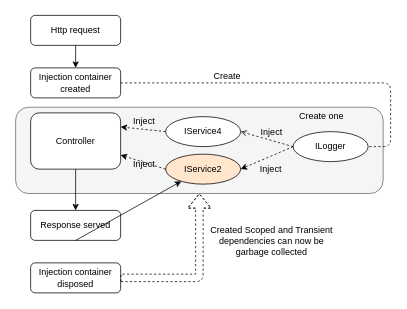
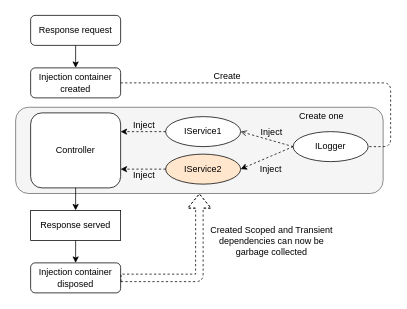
  <mxCell id="0" />
  <mxCell id="1" parent="0" />
  <mxCell id="2" value="" style="rounded=1;whiteSpace=wrap;html=1;fillColor=#f5f5f5;strokeColor=#666666;fontColor=#333333;" vertex="1" parent="1"><mxGeometry x="20" y="142.5" width="490" height="115" as="geometry" /></mxCell>
- <mxCell id="3" value="Http request" style="rounded=1;whiteSpace=wrap;html=1;fontSize=12;glass=0;strokeWidth=1;shadow=0;" parent="1" vertex="1"><mxGeometry x="40" y="20" width="120" height="40" as="geometry" /></mxCell>
+ <mxCell id="3" value="Response request" style="rounded=1;whiteSpace=wrap;html=1;fontSize=12;glass=0;strokeWidth=1;shadow=0;" parent="1" vertex="1"><mxGeometry x="40" y="20" width="120" height="40" as="geometry" /></mxCell>
  <mxCell id="4" value="Injection container&lt;br&gt;created" style="rounded=1;whiteSpace=wrap;html=1;fontSize=12;glass=0;strokeWidth=1;shadow=0;" vertex="1" parent="1"><mxGeometry x="40" y="90" width="120" height="40" as="geometry" /></mxCell>
  <mxCell id="5" value="" style="endArrow=classic;html=1;exitX=0.5;exitY=1;exitDx=0;exitDy=0;entryX=0.5;entryY=0;entryDx=0;entryDy=0;" edge="1" parent="1" source="3" target="4"><mxGeometry width="50" height="50" relative="1" as="geometry"><mxPoint x="230" y="130" as="sourcePoint" /><mxPoint x="280" y="80" as="targetPoint" /></mxGeometry></mxCell>
- <mxCell id="6" value="Controller" style="rounded=1;whiteSpace=wrap;html=1;fontSize=12;glass=0;strokeWidth=1;shadow=0;" vertex="1" parent="1"><mxGeometry x="40" y="150" width="120" height="75" as="geometry" /></mxCell>
+ <mxCell id="6" value="Controller" style="rounded=1;whiteSpace=wrap;html=1;fontSize=12;glass=0;strokeWidth=1;shadow=0;" vertex="1" parent="1"><mxGeometry x="40" y="150" width="120" height="100" as="geometry" /></mxCell>
  <mxCell id="7" value="ILogger" style="ellipse;whiteSpace=wrap;html=1;align=center;newEdgeStyle={&quot;edgeStyle&quot;:&quot;entityRelationEdgeStyle&quot;,&quot;startArrow&quot;:&quot;none&quot;,&quot;endArrow&quot;:&quot;none&quot;,&quot;segment&quot;:10,&quot;curved&quot;:1};treeFolding=1;treeMoving=1;" vertex="1" parent="1"><mxGeometry x="390" y="175" width="100" height="40" as="geometry" /></mxCell>
- <mxCell id="8" value="IService4" style="ellipse;whiteSpace=wrap;html=1;align=center;newEdgeStyle={&quot;edgeStyle&quot;:&quot;entityRelationEdgeStyle&quot;,&quot;startArrow&quot;:&quot;none&quot;,&quot;endArrow&quot;:&quot;none&quot;,&quot;segment&quot;:10,&quot;curved&quot;:1};treeFolding=1;treeMoving=1;" vertex="1" parent="1"><mxGeometry x="220" y="155" width="100" height="40" as="geometry" /></mxCell>
+ <mxCell id="8" value="IService1" style="ellipse;whiteSpace=wrap;html=1;align=center;newEdgeStyle={&quot;edgeStyle&quot;:&quot;entityRelationEdgeStyle&quot;,&quot;startArrow&quot;:&quot;none&quot;,&quot;endArrow&quot;:&quot;none&quot;,&quot;segment&quot;:10,&quot;curved&quot;:1};treeFolding=1;treeMoving=1;" vertex="1" parent="1"><mxGeometry x="220" y="155" width="100" height="40" as="geometry" /></mxCell>
  <mxCell id="9" value="IService2" style="ellipse;whiteSpace=wrap;html=1;align=center;newEdgeStyle={&quot;edgeStyle&quot;:&quot;entityRelationEdgeStyle&quot;,&quot;startArrow&quot;:&quot;none&quot;,&quot;endArrow&quot;:&quot;none&quot;,&quot;segment&quot;:10,&quot;curved&quot;:1};treeFolding=1;treeMoving=1;fillColor=#ffe6cc;" vertex="1" parent="1"><mxGeometry x="220" y="205" width="100" height="40" as="geometry" /></mxCell>
  <mxCell id="10" value="" style="html=1;dashed=1;exitX=0;exitY=0.5;exitDx=0;exitDy=0;entryX=1;entryY=0.5;entryDx=0;entryDy=0;endArrow=open;" edge="1" parent="1" source="7" target="8"><mxGeometry width="50" height="50" relative="1" as="geometry"><mxPoint x="210" y="375" as="sourcePoint" /><mxPoint x="260" y="325" as="targetPoint" /></mxGeometry></mxCell>
  <mxCell id="11" value="Inject" style="text;html=1;align=center;verticalAlign=middle;resizable=0;points=[];" vertex="1" connectable="0" parent="10"><mxGeometry x="0.387" relative="1" as="geometry"><mxPoint x="18.08" y="-6.26" as="offset" /></mxGeometry></mxCell>
  <mxCell id="12" value="" style="html=1;dashed=1;entryX=1;entryY=0.5;entryDx=0;entryDy=0;exitX=0;exitY=0.5;exitDx=0;exitDy=0;" edge="1" parent="1" source="7" target="9"><mxGeometry width="50" height="50" relative="1" as="geometry"><mxPoint x="250" y="215" as="sourcePoint" /><mxPoint x="200" y="255" as="targetPoint" /></mxGeometry></mxCell>
  <mxCell id="13" value="Inject" style="text;html=1;align=center;verticalAlign=middle;resizable=0;points=[];" vertex="1" connectable="0" parent="12"><mxGeometry x="0.533" relative="1" as="geometry"><mxPoint x="23.31" y="7.15" as="offset" /></mxGeometry></mxCell>
  <mxCell id="14" value="" style="html=1;dashed=1;exitX=0;exitY=0.5;exitDx=0;exitDy=0;entryX=1;entryY=0.25;entryDx=0;entryDy=0;" edge="1" parent="1" source="8" target="6"><mxGeometry width="50" height="50" relative="1" as="geometry"><mxPoint x="440" y="207" as="sourcePoint" /><mxPoint x="370" y="187" as="targetPoint" /></mxGeometry></mxCell>
  <mxCell id="15" value="Inject" style="text;html=1;align=center;verticalAlign=middle;resizable=0;points=[];" vertex="1" connectable="0" parent="14"><mxGeometry x="0.319" y="-1" relative="1" as="geometry"><mxPoint x="10" y="-9" as="offset" /></mxGeometry></mxCell>
  <mxCell id="16" value="" style="html=1;dashed=1;exitX=0;exitY=0.5;exitDx=0;exitDy=0;entryX=1;entryY=0.75;entryDx=0;entryDy=0;" edge="1" parent="1" source="9" target="6"><mxGeometry width="50" height="50" relative="1" as="geometry"><mxPoint x="270" y="187" as="sourcePoint" /><mxPoint x="170" y="197" as="targetPoint" /></mxGeometry></mxCell>
  <mxCell id="17" value="Inject" style="text;html=1;align=center;verticalAlign=middle;resizable=0;points=[];" vertex="1" connectable="0" parent="16"><mxGeometry x="0.418" y="-1" relative="1" as="geometry"><mxPoint x="13" y="8" as="offset" /></mxGeometry></mxCell>
  <mxCell id="18" value="" style="html=1;dashed=1;exitX=1;exitY=0.5;exitDx=0;exitDy=0;entryX=1;entryY=0.5;entryDx=0;entryDy=0;endArrow=none;" edge="1" parent="1" source="4" target="7"><mxGeometry width="50" height="50" relative="1" as="geometry"><mxPoint x="230" y="198" as="sourcePoint" /><mxPoint x="170" y="198" as="targetPoint" /><Array as="points"><mxPoint x="520" y="110" /><mxPoint x="520" y="195" /></Array></mxGeometry></mxCell>
  <mxCell id="19" value="Create" style="text;html=1;align=center;verticalAlign=middle;resizable=0;points=[];" vertex="1" connectable="0" parent="18"><mxGeometry x="-0.164" relative="1" as="geometry"><mxPoint x="-58" y="-10" as="offset" /></mxGeometry></mxCell>
- <mxCell id="20" value="Response served" style="rounded=1;whiteSpace=wrap;html=1;fontSize=12;glass=0;strokeWidth=1;shadow=0;" vertex="1" parent="1"><mxGeometry x="40" y="280" width="120" height="40" as="geometry" /></mxCell>
+ <mxCell id="20" value="Response served" style="whiteSpace=wrap;html=1;fontSize=12;glass=0;strokeWidth=1;shadow=0;rounded=0;" vertex="1" parent="1"><mxGeometry x="40" y="280" width="120" height="40" as="geometry" /></mxCell>
  <mxCell id="21" value="" style="endArrow=classic;html=1;exitX=0.5;exitY=1;exitDx=0;exitDy=0;entryX=0.5;entryY=0;entryDx=0;entryDy=0;" edge="1" parent="1" source="6" target="20"><mxGeometry width="50" height="50" relative="1" as="geometry"><mxPoint x="110" y="50" as="sourcePoint" /><mxPoint x="110" y="100" as="targetPoint" /></mxGeometry></mxCell>
  <mxCell id="22" value="Injection container&lt;br&gt;disposed" style="rounded=1;whiteSpace=wrap;html=1;fontSize=12;glass=0;strokeWidth=1;shadow=0;" vertex="1" parent="1"><mxGeometry x="40" y="350" width="120" height="40" as="geometry" /></mxCell>
- <mxCell id="23" value="" style="endArrow=classic;html=1;exitX=0.5;exitY=1;exitDx=0;exitDy=0;" edge="1" parent="1" source="20" target="9"><mxGeometry width="50" height="50" relative="1" as="geometry"><mxPoint x="110" y="70" as="sourcePoint" /><mxPoint x="110" y="100" as="targetPoint" /></mxGeometry></mxCell>
+ <mxCell id="23" value="" style="endArrow=classic;html=1;exitX=0.5;exitY=1;exitDx=0;exitDy=0;entryX=0.5;entryY=0;entryDx=0;entryDy=0;" edge="1" parent="1" source="20" target="22"><mxGeometry width="50" height="50" relative="1" as="geometry"><mxPoint x="110" y="70" as="sourcePoint" /><mxPoint x="110" y="100" as="targetPoint" /></mxGeometry></mxCell>
  <mxCell id="24" value="" style="shape=flexArrow;html=1;dashed=1;exitX=1;exitY=0.5;exitDx=0;exitDy=0;entryX=0.5;entryY=1;entryDx=0;entryDy=0;" edge="1" parent="1" source="22" target="2"><mxGeometry width="50" height="50" relative="1" as="geometry"><mxPoint x="290" y="390" as="sourcePoint" /><mxPoint x="340" y="340" as="targetPoint" /><Array as="points"><mxPoint x="265" y="370" /></Array></mxGeometry></mxCell>
  <mxCell id="25" value="Created&amp;nbsp;Scoped&amp;nbsp;and Transient&lt;br&gt;dependencies can now be&lt;br&gt;garbage collected" style="text;html=1;align=center;verticalAlign=middle;resizable=0;points=[];" vertex="1" connectable="0" parent="24"><mxGeometry x="-0.501" y="-4" relative="1" as="geometry"><mxPoint x="146" y="-54" as="offset" /></mxGeometry></mxCell>
  <mxCell id="26" value="Create one" style="text;html=1;strokeColor=none;fillColor=none;align=center;verticalAlign=middle;whiteSpace=wrap;rounded=0;" vertex="1" parent="1"><mxGeometry x="393" y="145" width="70" height="20" as="geometry" /></mxCell>
